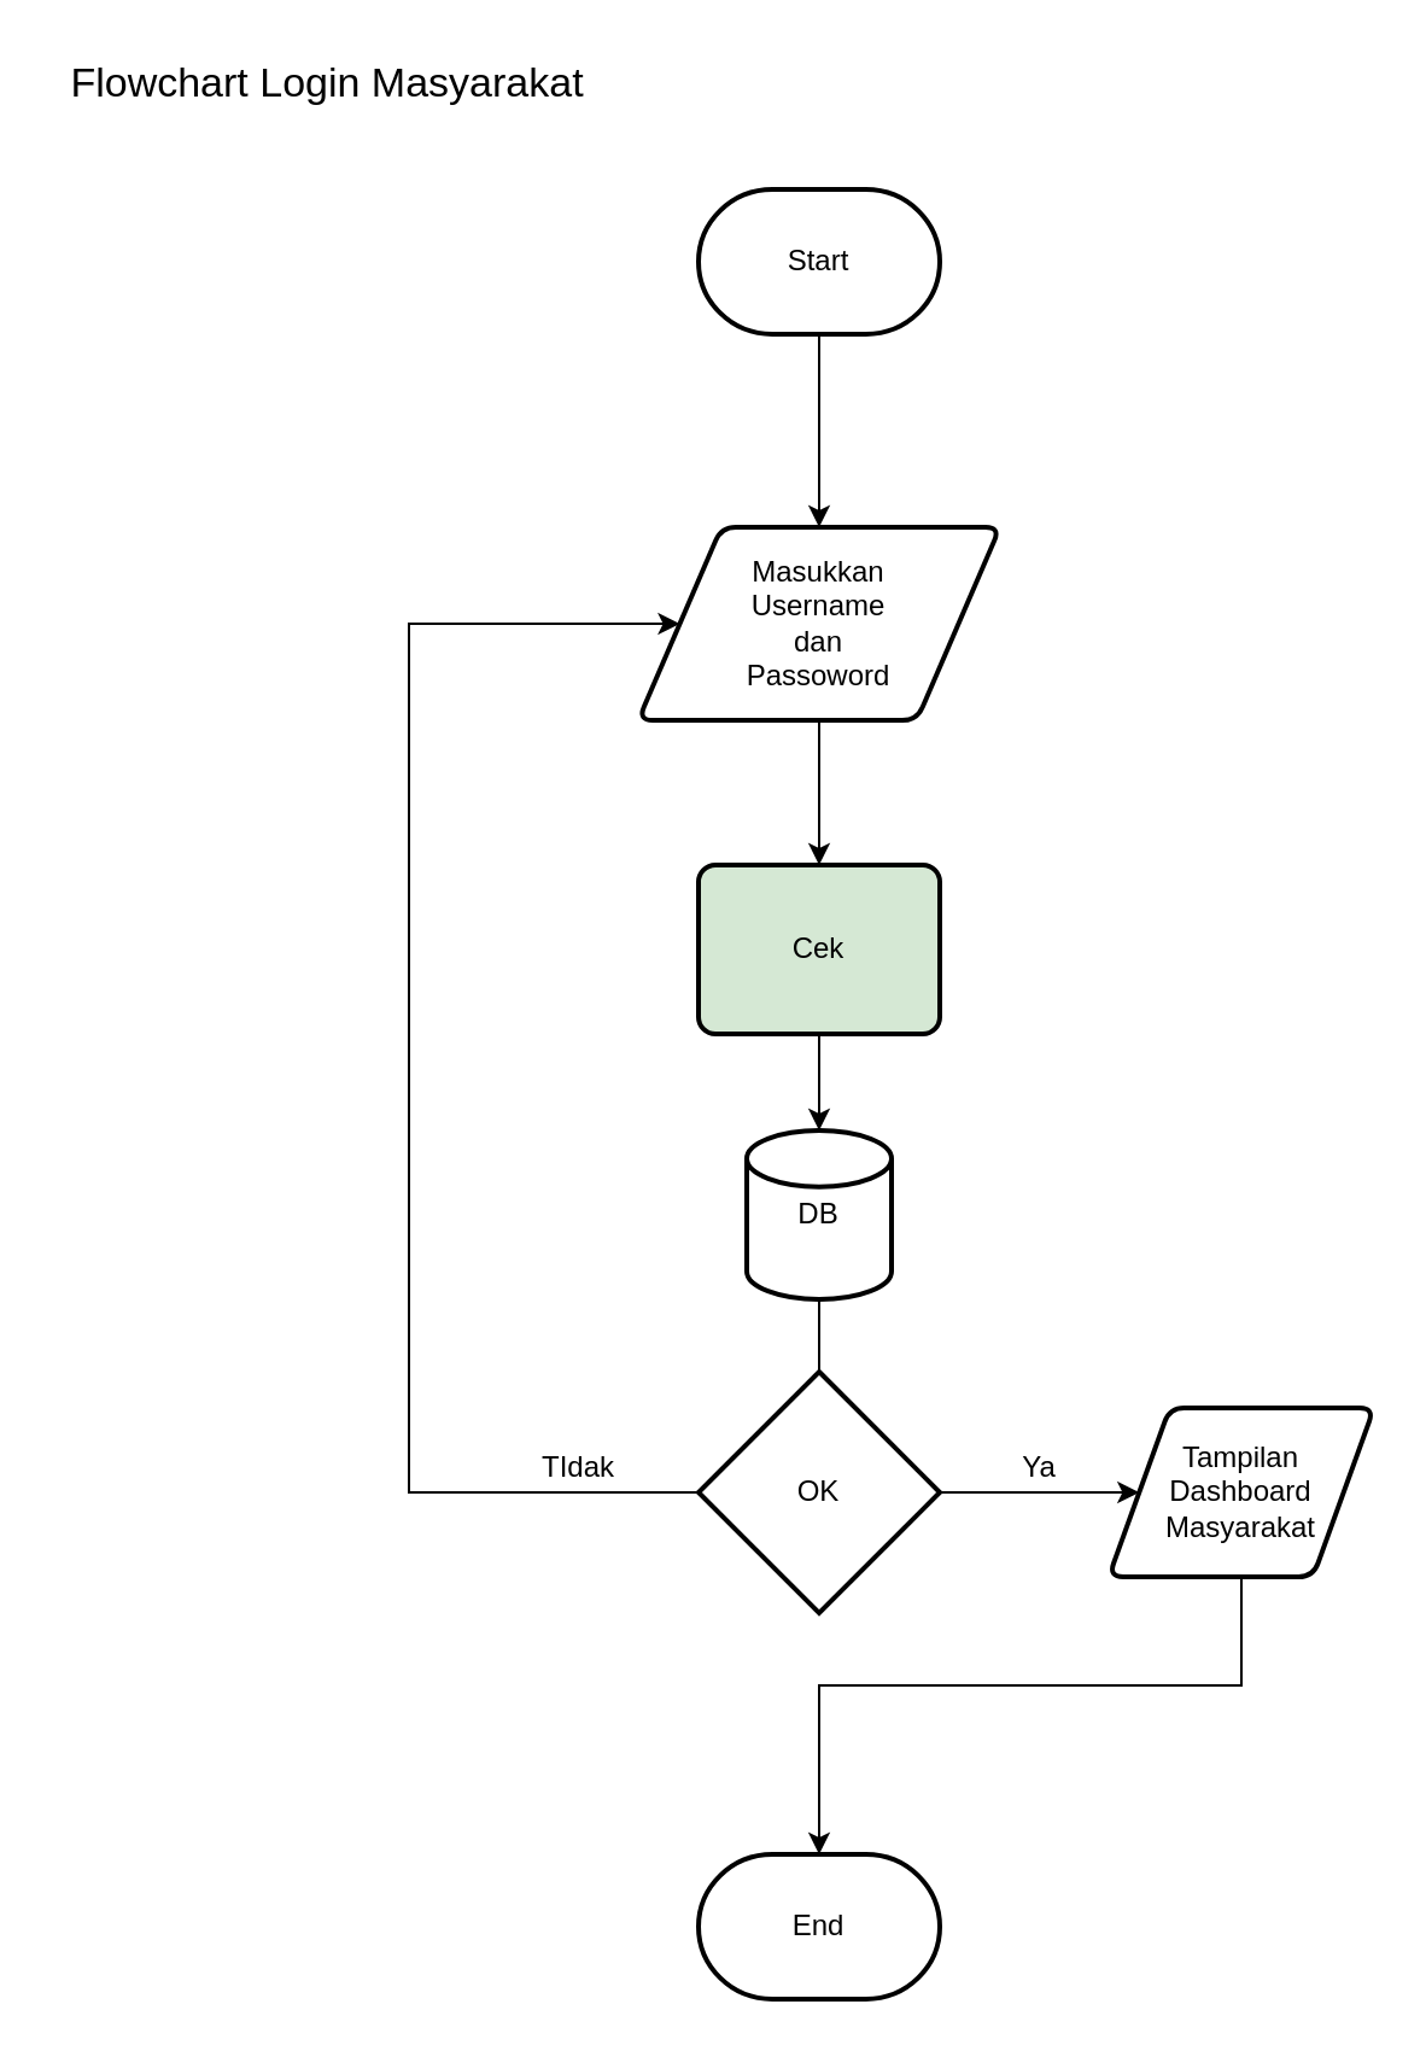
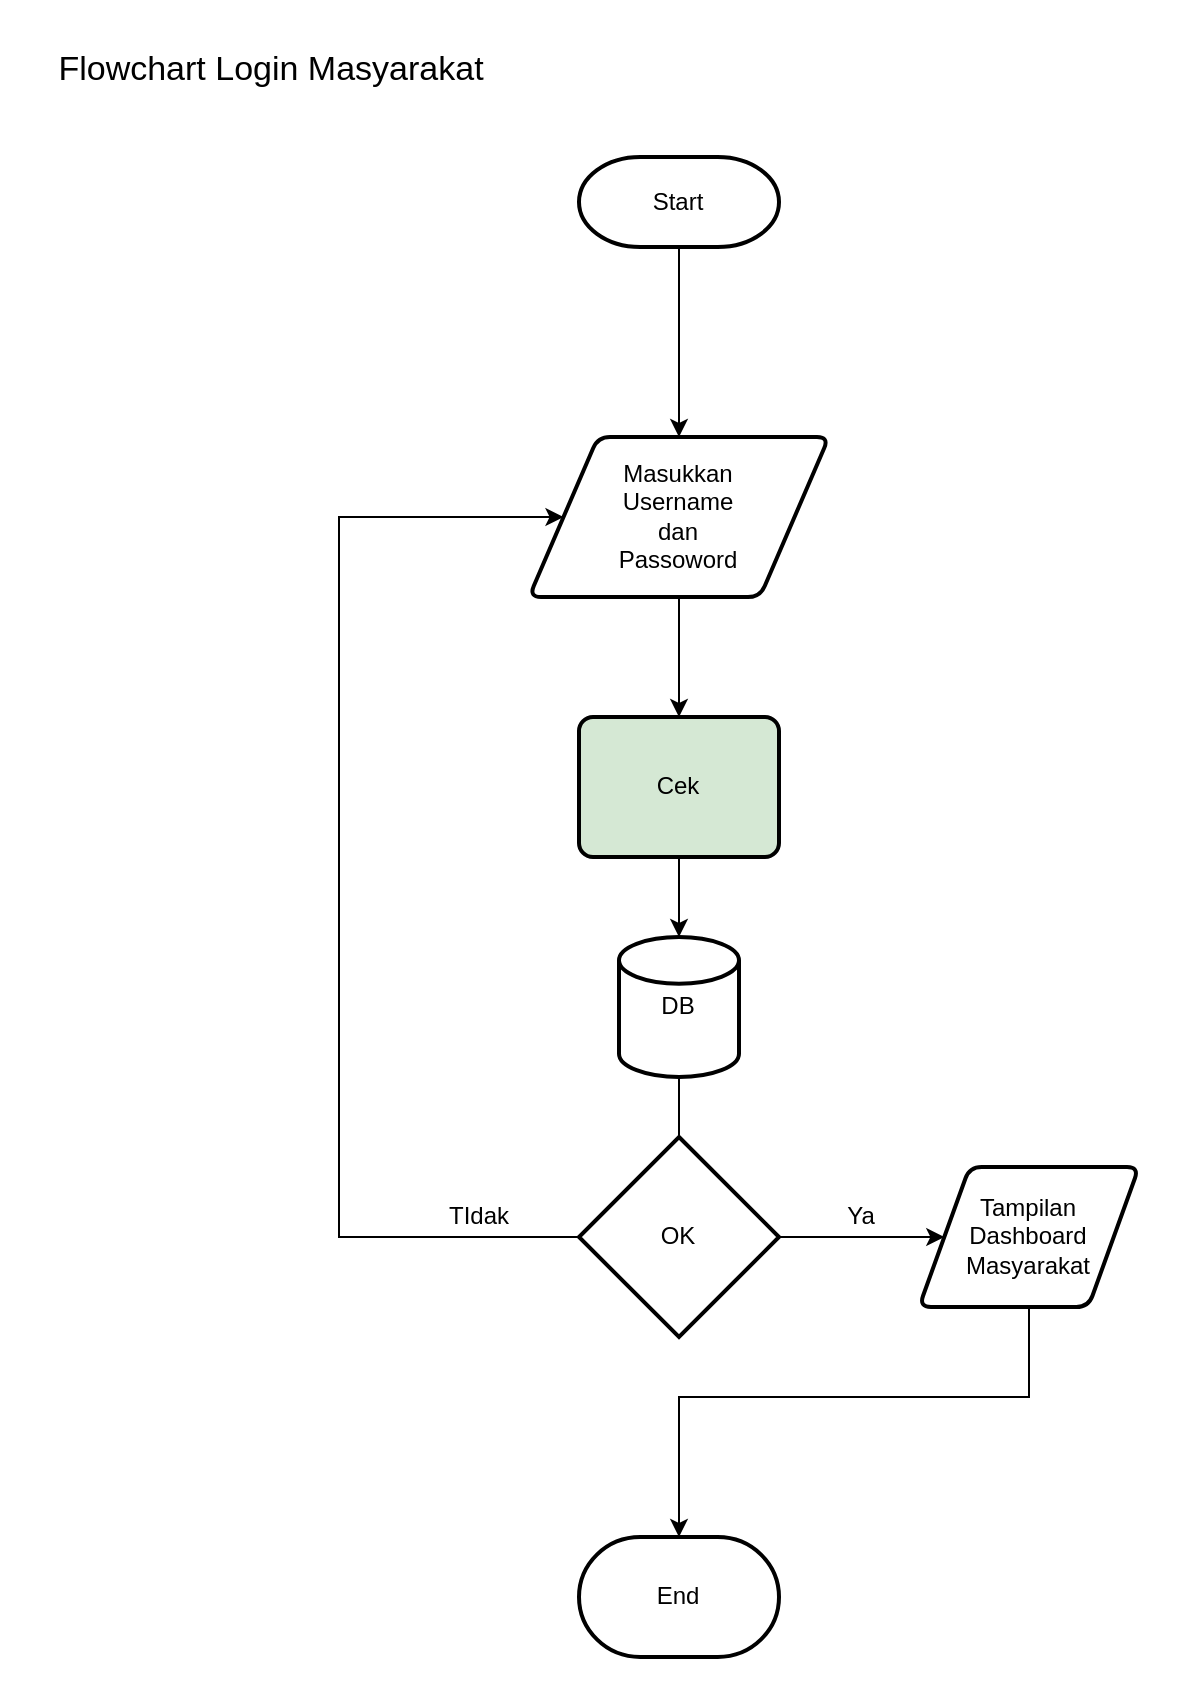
  <mxCell id="0" />
  <mxCell id="1" parent="0" />
  <mxCell id="2" value="" style="edgeStyle=orthogonalEdgeStyle;rounded=0;orthogonalLoop=1;jettySize=auto;html=1;exitX=0.5;exitY=1;exitDx=0;exitDy=0;" parent="1" source="16" target="17" edge="1"><mxGeometry relative="1" as="geometry"><mxPoint x="550" y="888" as="targetPoint" /><mxPoint x="529" y="718" as="sourcePoint" /><Array as="points"><mxPoint x="514" y="698" /><mxPoint x="339" y="698" /></Array></mxGeometry></mxCell>
  <mxCell id="3" value="" style="edgeStyle=orthogonalEdgeStyle;rounded=0;orthogonalLoop=1;jettySize=auto;html=1;" parent="1" source="4" target="6" edge="1"><mxGeometry relative="1" as="geometry"><mxPoint x="339" y="218" as="targetPoint" /></mxGeometry></mxCell>
- <mxCell id="4" value="Start" style="strokeWidth=2;html=1;shape=mxgraph.flowchart.terminator;whiteSpace=wrap;" parent="1" vertex="1"><mxGeometry x="289" y="78" width="100" height="60" as="geometry" /></mxCell>
+ <mxCell id="4" value="Start" style="strokeWidth=2;html=1;shape=mxgraph.flowchart.terminator;whiteSpace=wrap;" parent="1" vertex="1"><mxGeometry x="289" y="78" width="100" height="45" as="geometry" /></mxCell>
  <mxCell id="5" value="" style="edgeStyle=orthogonalEdgeStyle;rounded=0;orthogonalLoop=1;jettySize=auto;html=1;" parent="1" source="6" target="8" edge="1"><mxGeometry relative="1" as="geometry" /></mxCell>
  <mxCell id="6" value="Masukkan&lt;br&gt;Username&lt;br&gt;dan &lt;br&gt;Passoword" style="shape=parallelogram;html=1;strokeWidth=2;perimeter=parallelogramPerimeter;whiteSpace=wrap;rounded=1;arcSize=12;size=0.23;" parent="1" vertex="1"><mxGeometry x="264" y="218" width="150" height="80" as="geometry" /></mxCell>
  <mxCell id="7" value="" style="edgeStyle=orthogonalEdgeStyle;rounded=0;orthogonalLoop=1;jettySize=auto;html=1;" parent="1" source="8" target="10" edge="1"><mxGeometry relative="1" as="geometry" /></mxCell>
  <mxCell id="8" value="Cek" style="rounded=1;whiteSpace=wrap;html=1;absoluteArcSize=1;arcSize=14;strokeWidth=2;fillColor=#d5e8d4;" parent="1" vertex="1"><mxGeometry x="289" y="358" width="100" height="70" as="geometry" /></mxCell>
  <mxCell id="9" value="" style="edgeStyle=orthogonalEdgeStyle;rounded=0;orthogonalLoop=1;jettySize=auto;html=1;endArrow=none;" parent="1" source="10" target="13" edge="1"><mxGeometry relative="1" as="geometry" /></mxCell>
  <mxCell id="10" value="DB" style="strokeWidth=2;html=1;shape=mxgraph.flowchart.database;whiteSpace=wrap;" parent="1" vertex="1"><mxGeometry x="309" y="468" width="60" height="70" as="geometry" /></mxCell>
  <mxCell id="11" value="" style="edgeStyle=orthogonalEdgeStyle;rounded=0;orthogonalLoop=1;jettySize=auto;html=1;entryX=0;entryY=0.5;entryDx=0;entryDy=0;" parent="1" source="13" target="6" edge="1"><mxGeometry relative="1" as="geometry"><mxPoint x="179" y="258" as="targetPoint" /><Array as="points"><mxPoint x="169" y="618" /><mxPoint x="169" y="258" /></Array></mxGeometry></mxCell>
  <mxCell id="12" value="" style="edgeStyle=orthogonalEdgeStyle;rounded=0;orthogonalLoop=1;jettySize=auto;html=1;" parent="1" source="13" target="16" edge="1"><mxGeometry relative="1" as="geometry"><mxPoint x="469" y="618" as="targetPoint" /></mxGeometry></mxCell>
  <mxCell id="13" value="OK" style="strokeWidth=2;html=1;shape=mxgraph.flowchart.decision;whiteSpace=wrap;" parent="1" vertex="1"><mxGeometry x="289" y="568" width="100" height="100" as="geometry" /></mxCell>
  <mxCell id="14" value="Ya" style="text;html=1;align=center;verticalAlign=middle;resizable=0;points=[];autosize=1;" parent="1" vertex="1"><mxGeometry x="415" y="598" width="30" height="20" as="geometry" /></mxCell>
  <mxCell id="15" value="TIdak" style="text;html=1;align=center;verticalAlign=middle;resizable=0;points=[];autosize=1;" parent="1" vertex="1"><mxGeometry x="214" y="598" width="50" height="20" as="geometry" /></mxCell>
  <mxCell id="16" value="Tampilan&lt;br&gt;Dashboard&lt;br&gt;Masyarakat" style="shape=parallelogram;html=1;strokeWidth=2;perimeter=parallelogramPerimeter;whiteSpace=wrap;rounded=1;arcSize=12;size=0.23;" parent="1" vertex="1"><mxGeometry x="459" y="583" width="110" height="70" as="geometry" /></mxCell>
  <mxCell id="17" value="End" style="strokeWidth=2;html=1;shape=mxgraph.flowchart.terminator;whiteSpace=wrap;" parent="1" vertex="1"><mxGeometry x="289" y="768" width="100" height="60" as="geometry" /></mxCell>
  <mxCell id="18" value="Flowchart Login Masyarakat" style="text;html=1;align=center;verticalAlign=middle;resizable=0;points=[];autosize=1;fontSize=17;" parent="1" vertex="1"><mxGeometry x="20" y="20" width="230" height="30" as="geometry" /></mxCell>
